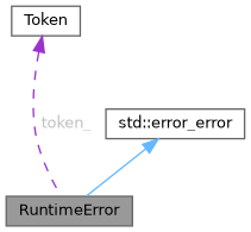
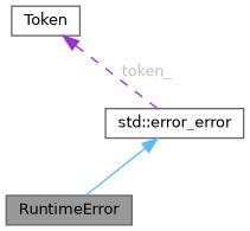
  digraph {
    node [color=gray40 fillcolor=white fontname=Helvetica fontsize=10 shape=box style=filled]
    edge [dir=back fontname=Helvetica fontsize=10 labelfontname=Helvetica labelfontsize=10]
    n1 [fillcolor=grey60 fontcolor=black height=0.2 label=RuntimeError width=0.4]
    n2 [height=0.2 label="std::error_error" width=0.4]
    n3 [height=0.2 label=Token width=0.4]
    n2 -> n1 [color=steelblue1 style=solid]
-   n3 -> n1 [color=darkorchid3 fontcolor=grey label=" token_" style=dashed]
+   n3 -> n2 [color=darkorchid3 fontcolor=grey label=" token_" style=dashed]
  }
